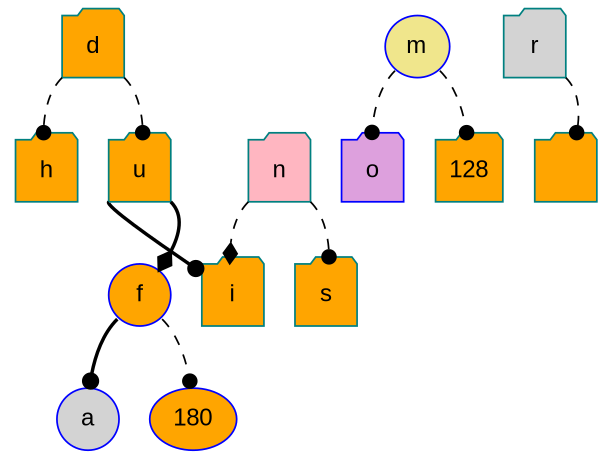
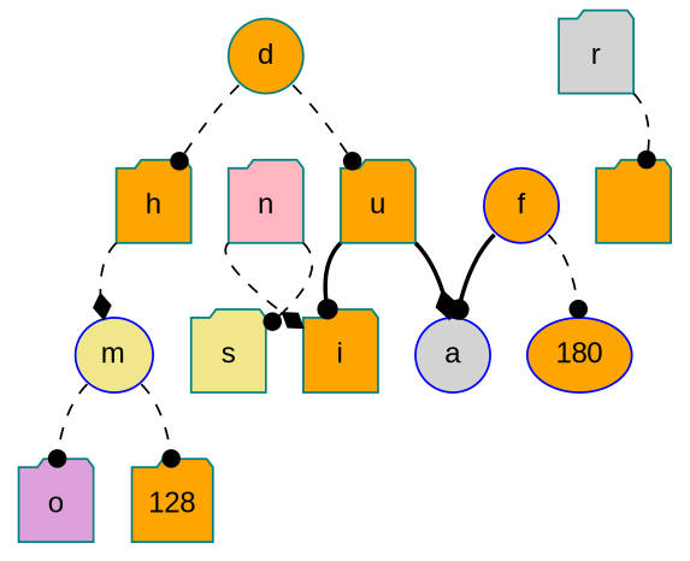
  digraph {
    node [color=teal fillcolor=orange fontname=Arial shape=folder style=filled]
    edge [arrowhead=dot style=dashed tailport=sw]
-   n1 [label=d width=0.5]
+   n1 [label=d shape=ellipse width=0.5]
    n2 [label=h width=0.5]
    n3 [label=u width=0.5]
    n4 [color=blue fillcolor=khaki label=m shape=ellipse width=0.5]
    n5 [color=blue label=f shape=ellipse width=0.5]
    n6 [label=i width=0.5]
-   n7 [color=blue fillcolor=plum label=o width=0.5]
+   n7 [fillcolor=plum label=o width=0.5]
    n8 [label=128 width=0.5]
    n9 [fillcolor=lightgrey label=r width=0.5]
    n10 [label=" " width=0.5]
    n11 [fillcolor=lightpink label=n width=0.5]
-   n12 [label=s width=0.5]
+   n12 [fillcolor=khaki label=s width=0.5]
    n13 [color=blue fillcolor=lightgrey label=a shape=ellipse width=0.5]
    n14 [color=blue label=180 shape=ellipse width=0.5]
    n1 -> n2
    n1 -> n3 [tailport=se]
-   n3 -> n5 [arrowhead=diamond style=bold tailport=se]
+   n2 -> n4 [arrowhead=diamond]
+   n3 -> n13 [arrowhead=diamond style=bold tailport=se]
    n3 -> n6 [style=bold]
    n4 -> n7
    n4 -> n8 [tailport=se]
    n5 -> n13 [style=bold]
    n5 -> n14 [tailport=se]
    n9 -> n10 [tailport=se]
    n11 -> n6 [arrowhead=diamond]
    n11 -> n12 [tailport=se]
  }
